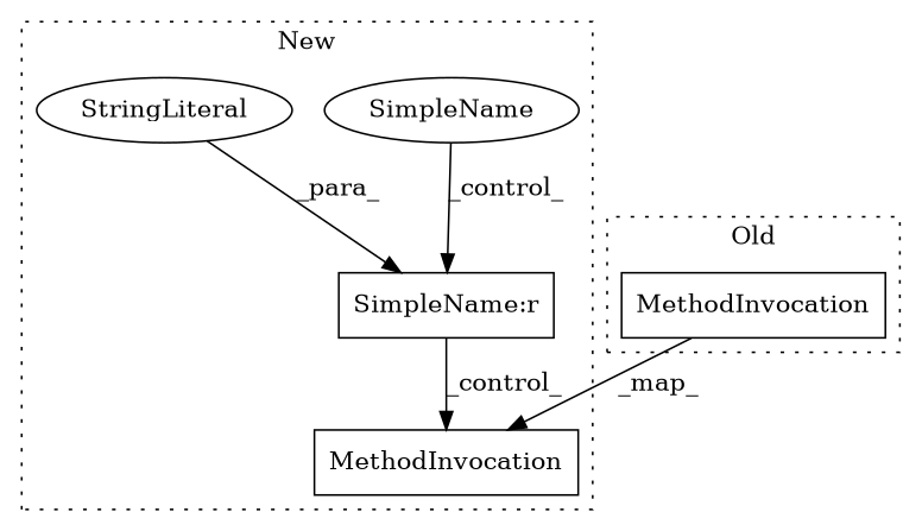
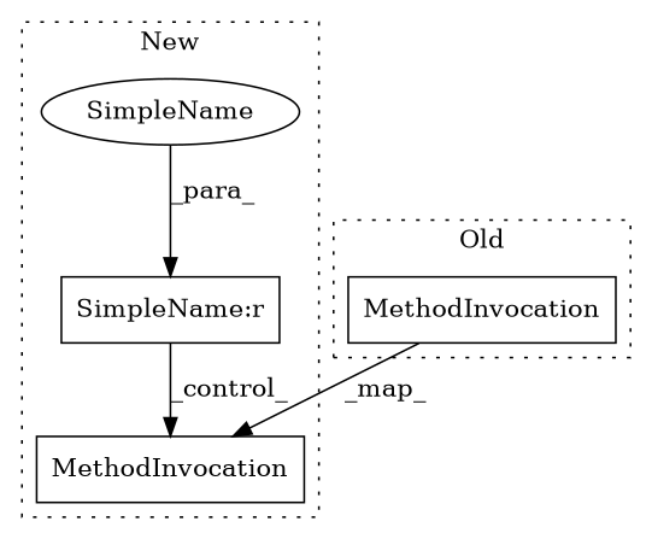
  digraph {
    node [a=32 l=11 shape=box]
    n1 [label=MethodInvocation s=662]
    n2 [a=42 label=SimpleName s=492 shape=ellipse]
-   n3 [a=45 l=4 label=StringLiteral s=506 shape=ellipse]
    n4 [a=27 l=3 label="SimpleName:r" s=503]
    n5 [label=MethodInvocation s=739]
    subgraph cluster_1 {
      label=New
      style=dotted
      n1
      n2
-     n3
      n4
    }
    subgraph cluster_2 {
      label=Old
      style=dotted
      n5
    }
-   n2 -> n4 [label=_control_]
-   n3 -> n4 [label=_para_]
+   n2 -> n4 [label=_para_]
    n4 -> n1 [label=_control_]
    n5 -> n1 [label=_map_]
  }
